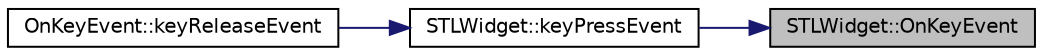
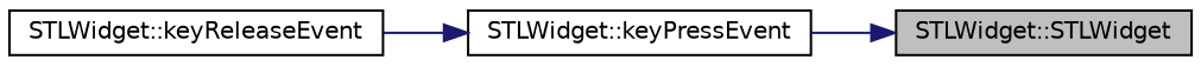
  digraph {
    rankdir=RL
    node [color=black fillcolor=white fontname=Helvetica fontsize=10 shape=record style=filled]
    edge [color=midnightblue dir=back fontname=Helvetica fontsize=10 labelfontname=Helvetica labelfontsize=10 style=solid]
-   n1 [fillcolor=grey75 fontcolor=black height=0.2 label="STLWidget::OnKeyEvent" width=0.4]
+   n1 [fillcolor=grey75 fontcolor=black height=0.2 label="STLWidget::STLWidget" width=0.4]
    n2 [height=0.2 label="STLWidget::keyPressEvent" width=0.4]
-   n3 [height=0.2 label="OnKeyEvent::keyReleaseEvent" width=0.4]
+   n3 [height=0.2 label="STLWidget::keyReleaseEvent" width=0.4]
    n1 -> n2
    n2 -> n3
  }
